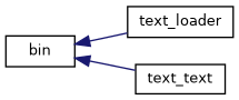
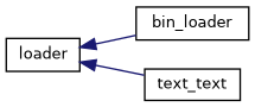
  digraph {
    rankdir=LR
    node [color=black fillcolor=white fontname=Helvetica fontsize=10 shape=record style=filled]
    edge [color=midnightblue dir=back fontname=Helvetica fontsize=10 labelfontname=Helvetica labelfontsize=10 style=solid]
-   n1 [height=0.2 label=bin width=0.4]
-   n2 [height=0.2 label=text_loader width=0.4]
+   n1 [height=0.2 label=loader width=0.4]
+   n2 [height=0.2 label=bin_loader width=0.4]
    n3 [height=0.2 label=text_text width=0.4]
    n1 -> n2
    n1 -> n3
  }
